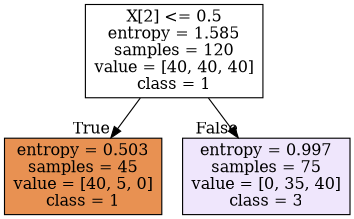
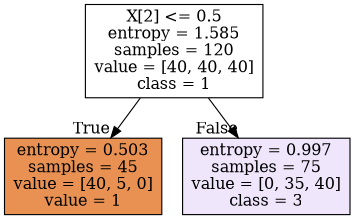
  digraph {
    node [color=black shape=box style=filled]
    edge [labeldistance=2.5]
    n1 [fillcolor="#ffffff" label="X[2] <= 0.5\nentropy = 1.585\nsamples = 120\nvalue = [40, 40, 40]\nclass = 1"]
-   n2 [fillcolor="#e89152" label="entropy = 0.503\nsamples = 45\nvalue = [40, 5, 0]\nclass = 1"]
+   n2 [fillcolor="#e89152" label="entropy = 0.503\nsamples = 45\nvalue = [40, 5, 0]\nvalue = 1"]
    n3 [fillcolor="#efe6fc" label="entropy = 0.997\nsamples = 75\nvalue = [0, 35, 40]\nclass = 3"]
    n1 -> n2 [headlabel=True labelangle=45]
    n1 -> n3 [headlabel=False labelangle=-45]
  }
